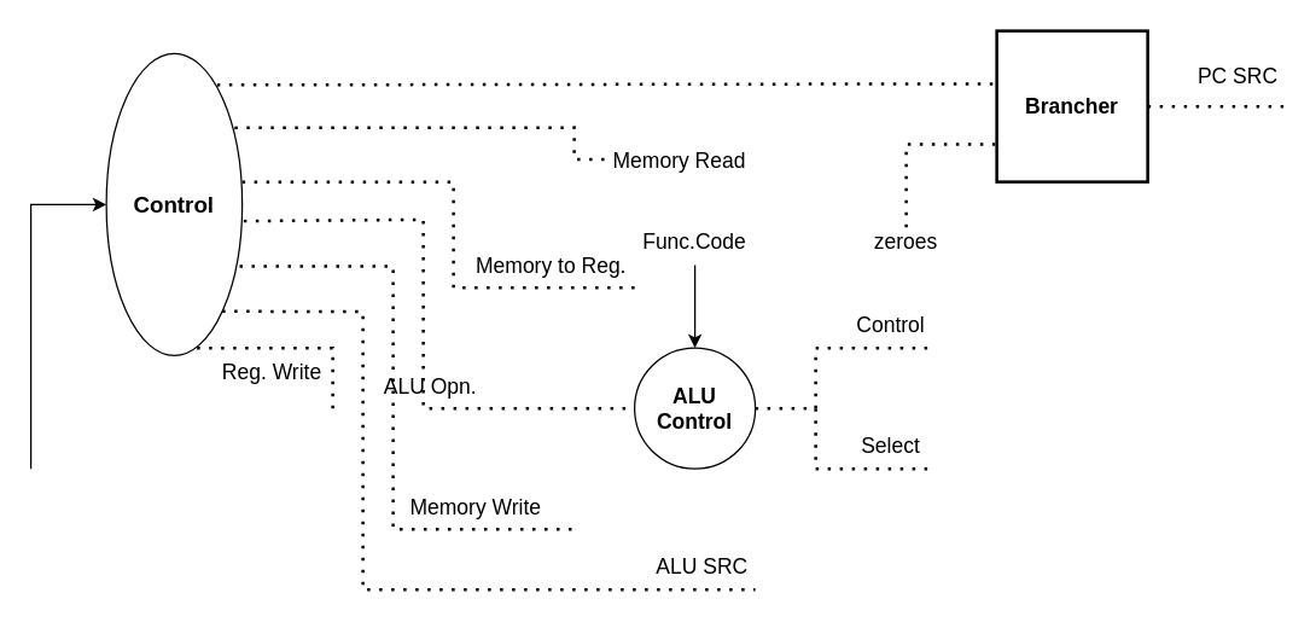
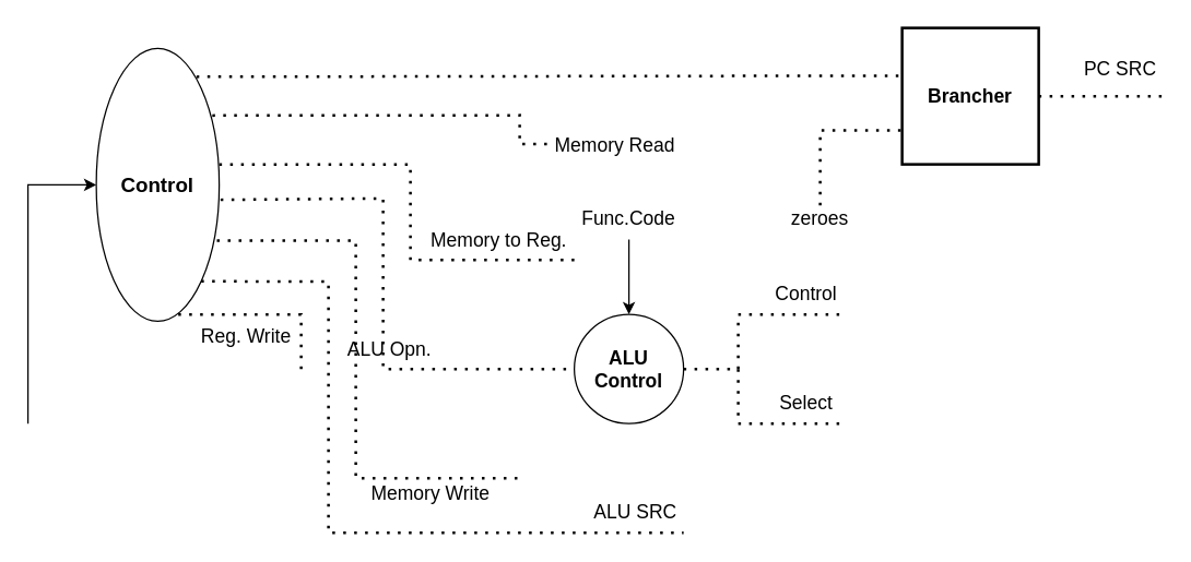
  <mxCell id="0" />
  <mxCell id="1" parent="0" />
  <mxCell id="2" value="" style="ellipse;whiteSpace=wrap;html=1;" vertex="1" parent="1"><mxGeometry x="70" y="35" width="90" height="200" as="geometry" /></mxCell>
  <mxCell id="3" value="&lt;font style=&quot;font-size: 15px;&quot;&gt;&lt;b&gt;Control&lt;/b&gt;&lt;/font&gt;" style="text;html=1;strokeColor=none;fillColor=none;align=center;verticalAlign=middle;whiteSpace=wrap;rounded=0;" vertex="1" parent="1"><mxGeometry x="85" y="120" width="60" height="30" as="geometry" /></mxCell>
  <mxCell id="4" value="" style="endArrow=none;dashed=1;html=1;dashPattern=1 3;strokeWidth=2;rounded=0;fontSize=15;exitX=0.667;exitY=0.975;exitDx=0;exitDy=0;exitPerimeter=0;" edge="1" parent="1" source="2"><mxGeometry width="50" height="50" relative="1" as="geometry"><mxPoint x="142" y="220" as="sourcePoint" /><mxPoint x="220" y="270" as="targetPoint" /><Array as="points"><mxPoint x="220" y="230" /></Array></mxGeometry></mxCell>
  <mxCell id="5" value="&lt;font style=&quot;font-size: 14px;&quot;&gt;Reg. Write&lt;/font&gt;" style="text;html=1;strokeColor=none;fillColor=none;align=center;verticalAlign=middle;whiteSpace=wrap;rounded=0;fontSize=15;" vertex="1" parent="1"><mxGeometry x="140" y="230" width="80" height="30" as="geometry" /></mxCell>
  <mxCell id="6" value="" style="endArrow=none;dashed=1;html=1;dashPattern=1 3;strokeWidth=2;rounded=0;fontSize=15;exitX=1;exitY=1;exitDx=0;exitDy=0;" edge="1" parent="1" source="2"><mxGeometry width="50" height="50" relative="1" as="geometry"><mxPoint x="157.03" y="190" as="sourcePoint" /><mxPoint x="500" y="390" as="targetPoint" /><Array as="points"><mxPoint x="240" y="206" /><mxPoint x="240" y="390" /></Array></mxGeometry></mxCell>
  <mxCell id="7" value="&lt;font style=&quot;font-size: 14px;&quot;&gt;ALU SRC&lt;/font&gt;" style="text;html=1;strokeColor=none;fillColor=none;align=center;verticalAlign=middle;whiteSpace=wrap;rounded=0;fontSize=14;" vertex="1" parent="1"><mxGeometry x="430" y="360" width="70" height="30" as="geometry" /></mxCell>
  <mxCell id="8" value="" style="endArrow=none;dashed=1;html=1;dashPattern=1 3;strokeWidth=2;rounded=0;fontSize=15;exitX=0.981;exitY=0.704;exitDx=0;exitDy=0;exitPerimeter=0;" edge="1" parent="1" source="2"><mxGeometry width="50" height="50" relative="1" as="geometry"><mxPoint x="159.19" y="160" as="sourcePoint" /><mxPoint x="380" y="350" as="targetPoint" /><Array as="points"><mxPoint x="260" y="176" /><mxPoint x="260" y="350" /></Array></mxGeometry></mxCell>
- <mxCell id="9" value="&lt;font style=&quot;font-size: 14px;&quot;&gt;Memory Write&lt;/font&gt;" style="text;html=1;strokeColor=none;fillColor=none;align=center;verticalAlign=middle;whiteSpace=wrap;rounded=0;fontSize=15;" vertex="1" parent="1"><mxGeometry x="270" y="320" width="90" height="30" as="geometry" /></mxCell>
+ <mxCell id="9" value="&lt;font style=&quot;font-size: 14px;&quot;&gt;Memory Write&lt;/font&gt;" style="text;html=1;strokeColor=none;fillColor=none;align=center;verticalAlign=middle;whiteSpace=wrap;rounded=0;fontSize=15;" vertex="1" parent="1"><mxGeometry x="270" y="345" width="90" height="30" as="geometry" /></mxCell>
  <mxCell id="10" value="" style="endArrow=none;dashed=1;html=1;dashPattern=1 3;strokeWidth=2;rounded=0;fontSize=15;exitX=1.011;exitY=0.555;exitDx=0;exitDy=0;entryX=0;entryY=0.5;entryDx=0;entryDy=0;exitPerimeter=0;" edge="1" parent="1" source="2" target="12"><mxGeometry width="50" height="50" relative="1" as="geometry"><mxPoint x="160" y="130" as="sourcePoint" /><mxPoint x="380" y="350" as="targetPoint" /><Array as="points"><mxPoint x="280" y="145" /><mxPoint x="280" y="270" /></Array></mxGeometry></mxCell>
  <mxCell id="11" value="&lt;font style=&quot;font-size: 14px;&quot;&gt;ALU Opn.&lt;br&gt;&lt;/font&gt;" style="text;html=1;strokeColor=none;fillColor=none;align=center;verticalAlign=middle;whiteSpace=wrap;rounded=0;fontSize=15;" vertex="1" parent="1"><mxGeometry x="250" y="240" width="70" height="30" as="geometry" /></mxCell>
  <mxCell id="12" value="" style="ellipse;whiteSpace=wrap;html=1;fontSize=14;" vertex="1" parent="1"><mxGeometry x="420" y="230" width="80" height="80" as="geometry" /></mxCell>
  <mxCell id="13" value="&lt;b&gt;ALU Control&lt;/b&gt;" style="text;html=1;strokeColor=none;fillColor=none;align=center;verticalAlign=middle;whiteSpace=wrap;rounded=0;fontSize=14;" vertex="1" parent="1"><mxGeometry x="430" y="255" width="60" height="30" as="geometry" /></mxCell>
  <mxCell id="14" value="" style="endArrow=none;dashed=1;html=1;dashPattern=1 3;strokeWidth=2;rounded=0;fontSize=14;exitX=1;exitY=0.5;exitDx=0;exitDy=0;" edge="1" parent="1" source="12"><mxGeometry width="50" height="50" relative="1" as="geometry"><mxPoint x="510" y="270" as="sourcePoint" /><mxPoint x="620" y="230" as="targetPoint" /><Array as="points"><mxPoint x="540" y="270" /><mxPoint x="540" y="230" /></Array></mxGeometry></mxCell>
  <mxCell id="15" value="&lt;font style=&quot;font-size: 14px;&quot;&gt;Memory to Reg.&lt;/font&gt;" style="text;html=1;strokeColor=none;fillColor=none;align=center;verticalAlign=middle;whiteSpace=wrap;rounded=0;fontSize=15;" vertex="1" parent="1"><mxGeometry x="310" y="160" width="110" height="30" as="geometry" /></mxCell>
  <mxCell id="16" value="" style="endArrow=none;dashed=1;html=1;dashPattern=1 3;strokeWidth=2;rounded=0;fontSize=14;exitX=0.944;exitY=0.246;exitDx=0;exitDy=0;exitPerimeter=0;entryX=0;entryY=0.5;entryDx=0;entryDy=0;" edge="1" parent="1" source="2" target="18"><mxGeometry width="50" height="50" relative="1" as="geometry"><mxPoint x="250" y="240" as="sourcePoint" /><mxPoint x="380" y="110" as="targetPoint" /><Array as="points"><mxPoint x="380" y="84" /><mxPoint x="380" y="105" /></Array></mxGeometry></mxCell>
  <mxCell id="17" value="" style="endArrow=none;dashed=1;html=1;dashPattern=1 3;strokeWidth=2;rounded=0;fontSize=14;exitX=1;exitY=0.425;exitDx=0;exitDy=0;exitPerimeter=0;" edge="1" parent="1" source="2"><mxGeometry width="50" height="50" relative="1" as="geometry"><mxPoint x="250" y="240" as="sourcePoint" /><mxPoint x="420" y="190" as="targetPoint" /><Array as="points"><mxPoint x="300" y="120" /><mxPoint x="300" y="190" /></Array></mxGeometry></mxCell>
  <mxCell id="18" value="&lt;font style=&quot;font-size: 14px;&quot;&gt;Memory Read&lt;/font&gt;" style="text;html=1;strokeColor=none;fillColor=none;align=center;verticalAlign=middle;whiteSpace=wrap;rounded=0;fontSize=15;" vertex="1" parent="1"><mxGeometry x="400" y="90" width="100" height="30" as="geometry" /></mxCell>
  <mxCell id="19" value="" style="endArrow=none;dashed=1;html=1;dashPattern=1 3;strokeWidth=2;rounded=0;fontSize=14;entryX=0;entryY=0.75;entryDx=0;entryDy=0;" edge="1" parent="1" target="22"><mxGeometry width="50" height="50" relative="1" as="geometry"><mxPoint x="600" y="150" as="sourcePoint" /><mxPoint x="640" y="130" as="targetPoint" /><Array as="points"><mxPoint x="600" y="95" /></Array></mxGeometry></mxCell>
  <mxCell id="20" value="" style="endArrow=none;dashed=1;html=1;dashPattern=1 3;strokeWidth=2;rounded=0;fontSize=14;exitX=0.815;exitY=0.104;exitDx=0;exitDy=0;exitPerimeter=0;entryX=0;entryY=0.35;entryDx=0;entryDy=0;entryPerimeter=0;" edge="1" parent="1" source="2" target="22"><mxGeometry width="50" height="50" relative="1" as="geometry"><mxPoint x="480" y="240" as="sourcePoint" /><mxPoint x="650" y="56" as="targetPoint" /></mxGeometry></mxCell>
  <mxCell id="21" value="" style="endArrow=classic;html=1;rounded=0;fontSize=14;entryX=0;entryY=0.5;entryDx=0;entryDy=0;" edge="1" parent="1" target="2"><mxGeometry width="50" height="50" relative="1" as="geometry"><mxPoint x="20" y="310" as="sourcePoint" /><mxPoint x="420" y="190" as="targetPoint" /><Array as="points"><mxPoint x="20" y="135" /></Array></mxGeometry></mxCell>
  <mxCell id="22" value="" style="rounded=1;whiteSpace=wrap;html=1;absoluteArcSize=1;arcSize=0;strokeWidth=2;fontSize=14;" vertex="1" parent="1"><mxGeometry x="660" y="20" width="100" height="100" as="geometry" /></mxCell>
  <mxCell id="23" value="" style="endArrow=none;dashed=1;html=1;dashPattern=1 3;strokeWidth=2;rounded=0;fontSize=14;exitX=1;exitY=0.5;exitDx=0;exitDy=0;" edge="1" parent="1" source="22"><mxGeometry width="50" height="50" relative="1" as="geometry"><mxPoint x="500" y="200" as="sourcePoint" /><mxPoint x="850" y="70" as="targetPoint" /></mxGeometry></mxCell>
  <mxCell id="24" value="PC SRC" style="text;html=1;strokeColor=none;fillColor=none;align=center;verticalAlign=middle;whiteSpace=wrap;rounded=0;fontSize=14;" vertex="1" parent="1"><mxGeometry x="790" y="35" width="60" height="30" as="geometry" /></mxCell>
  <mxCell id="25" value="zeroes" style="text;html=1;strokeColor=none;fillColor=none;align=center;verticalAlign=middle;whiteSpace=wrap;rounded=0;fontSize=14;" vertex="1" parent="1"><mxGeometry x="570" y="145" width="60" height="30" as="geometry" /></mxCell>
  <mxCell id="26" value="" style="endArrow=none;dashed=1;html=1;dashPattern=1 3;strokeWidth=2;rounded=0;fontSize=14;" edge="1" parent="1"><mxGeometry width="50" height="50" relative="1" as="geometry"><mxPoint x="540" y="270" as="sourcePoint" /><mxPoint x="620" y="310" as="targetPoint" /><Array as="points"><mxPoint x="540" y="310" /></Array></mxGeometry></mxCell>
  <mxCell id="27" value="Control" style="text;html=1;strokeColor=none;fillColor=none;align=center;verticalAlign=middle;whiteSpace=wrap;rounded=0;fontSize=14;" vertex="1" parent="1"><mxGeometry x="560" y="200" width="60" height="30" as="geometry" /></mxCell>
  <mxCell id="28" value="Select" style="text;html=1;strokeColor=none;fillColor=none;align=center;verticalAlign=middle;whiteSpace=wrap;rounded=0;fontSize=14;" vertex="1" parent="1"><mxGeometry x="560" y="280" width="60" height="30" as="geometry" /></mxCell>
  <mxCell id="29" value="&lt;b&gt;Brancher&lt;/b&gt;" style="text;html=1;strokeColor=none;fillColor=none;align=center;verticalAlign=middle;whiteSpace=wrap;rounded=0;fontSize=14;" vertex="1" parent="1"><mxGeometry x="680" y="55" width="60" height="30" as="geometry" /></mxCell>
  <mxCell id="30" value="" style="endArrow=classic;html=1;rounded=0;fontSize=14;entryX=0.5;entryY=0;entryDx=0;entryDy=0;exitX=0.5;exitY=1;exitDx=0;exitDy=0;" edge="1" parent="1" source="31" target="12"><mxGeometry width="50" height="50" relative="1" as="geometry"><mxPoint x="460" y="160" as="sourcePoint" /><mxPoint x="460" y="150" as="targetPoint" /></mxGeometry></mxCell>
  <mxCell id="31" value="Func.Code" style="text;html=1;strokeColor=none;fillColor=none;align=center;verticalAlign=middle;whiteSpace=wrap;rounded=0;fontSize=14;" vertex="1" parent="1"><mxGeometry x="420" y="145" width="80" height="30" as="geometry" /></mxCell>
